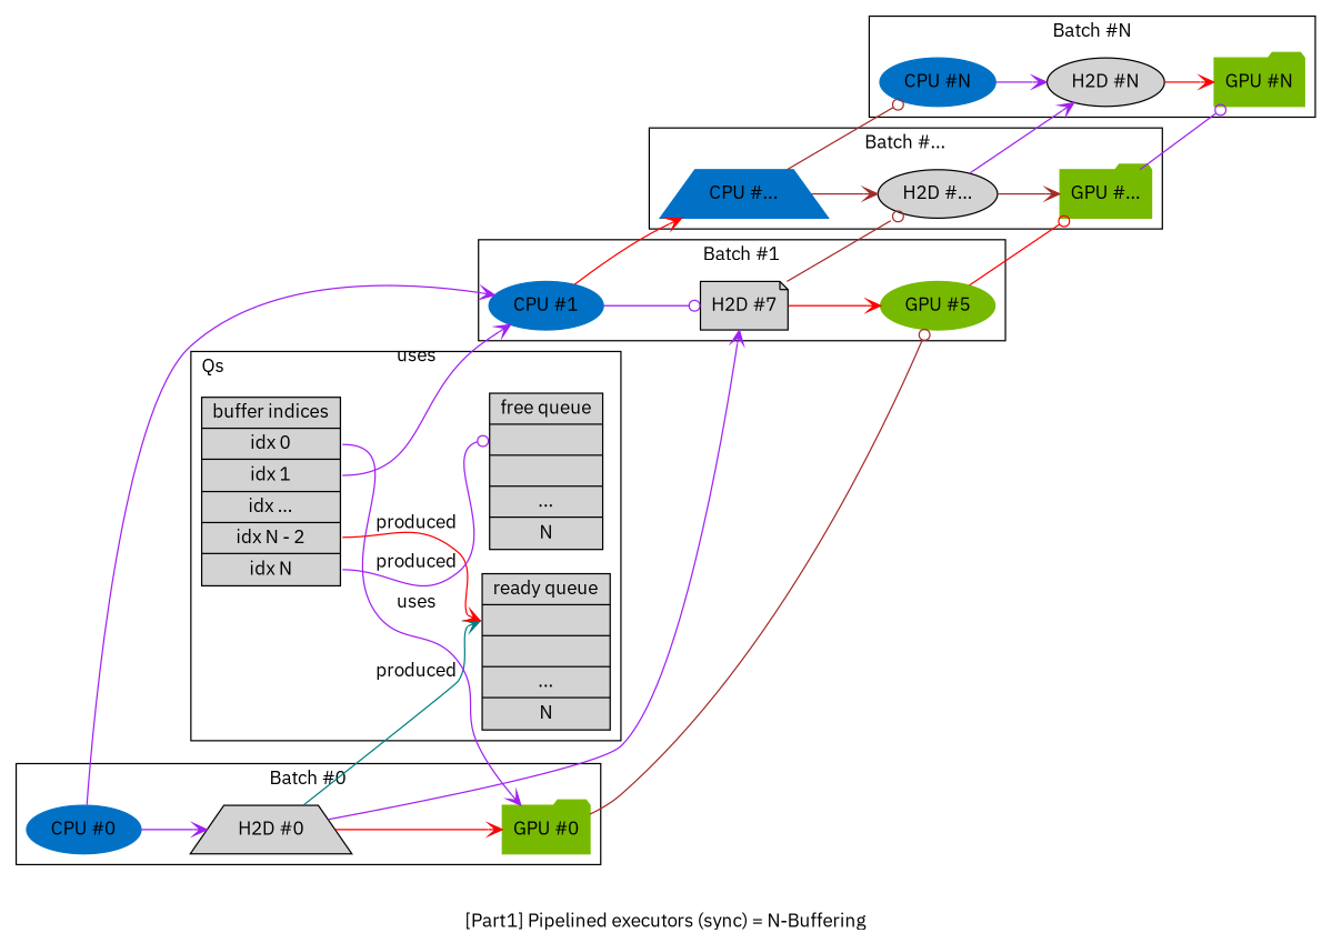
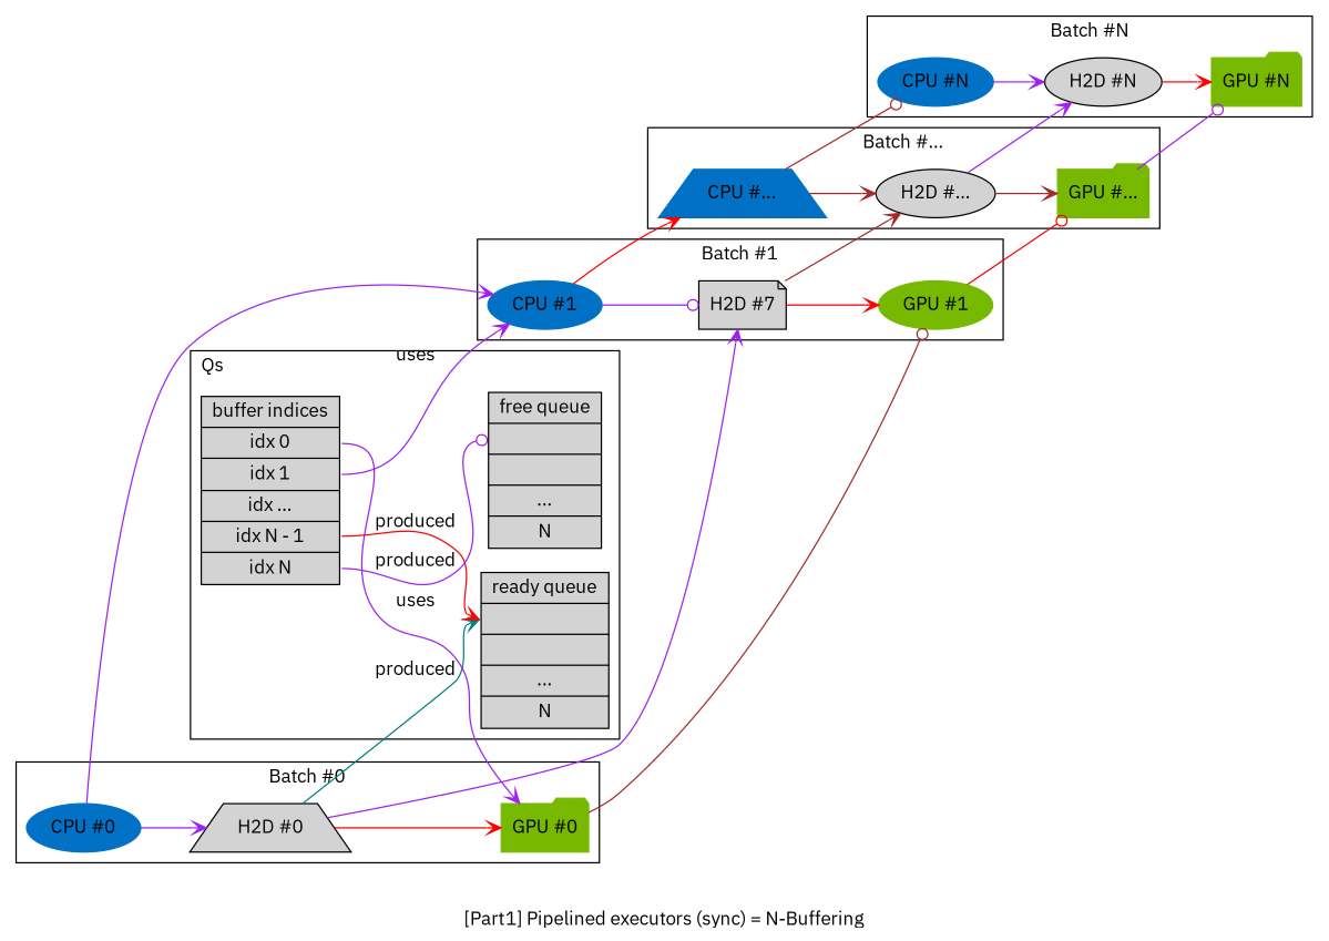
  digraph {
    fontname="IBM Plex Sans"
    label="[Part1] Pipelined executors (sync) = N-Buffering"
    rankdir=LR
    node [color="#0071c5" fontname="IBM Plex Sans" shape=ellipse style=filled]
    edge [arrowhead=vee color=purple fontname="IBM Plex Sans"]
    n1 [label="CPU #0"]
    n2 [color=black fillcolor=lightgrey label="H2D #0" shape=trapezium]
    n3 [color="#76b900" label="GPU #0" shape=folder]
    n4 [label="CPU #1"]
    n5 [color=black fillcolor=lightgrey label="H2D #7" shape=note]
-   n6 [color="#76b900" label="GPU #5"]
+   n6 [color="#76b900" label="GPU #1"]
    n7 [label="CPU #..." shape=trapezium]
    n8 [color=black fillcolor=lightgrey label="H2D #..."]
    n9 [color="#76b900" label="GPU #..." shape=folder]
    n10 [label="CPU #N"]
    n11 [color=black fillcolor=lightgrey label="H2D #N"]
    n12 [color="#76b900" label="GPU #N" shape=folder]
    n13 [label="ready queue | <rq0>  | <rq1>  | <rq_dot>  ...| <rq_N>  N" shape=record color=""]
-   n14 [label="buffer indices|<i0> idx 0 | <i1> idx 1 | <i_dot>  idx ...| <i_N_1> idx N - 2| <i_N> idx N" shape=record color=""]
+   n14 [label="buffer indices|<i0> idx 0 | <i1> idx 1 | <i_dot>  idx ...| <i_N_1> idx N - 1| <i_N> idx N" shape=record color=""]
    n15 [label="free queue | <fq0>  | <fq1>  | <fq_dot>  ...| <fq_N>  N" shape=record color=""]
    subgraph cluster_1 {
      label="Batch #0"
      n1
      n2
      n3
    }
    subgraph cluster_2 {
      label="Batch #1"
      n4
      n5
      n6
    }
    subgraph cluster_3 {
      label="Batch #..."
      n7
      n8
      n9
    }
    subgraph cluster_4 {
      label="Batch #N"
      n10
      n11
      n12
    }
    subgraph cluster_5 {
      label=Qs
      labeljust=l
      n13
      n14
      n15
    }
    n1 -> n2
    n1 -> n4
    n2 -> n3 [color=red]
    n2 -> n5
    n2 -> n13 [color=teal headport=rq0 label=produced labelcolor=blue]
    n3 -> n6 [arrowhead=odot color=brown]
    n4 -> n5 [arrowhead=odot]
    n4 -> n7 [color=red]
    n5 -> n6 [color=red]
-   n5 -> n8 [arrowhead=odot color=brown]
+   n5 -> n8 [color=brown]
    n6 -> n9 [arrowhead=odot color=red]
    n7 -> n8 [color=brown]
    n7 -> n10 [arrowhead=odot color=brown]
    n8 -> n9 [color=brown]
    n8 -> n11
    n9 -> n12 [arrowhead=odot]
    n10 -> n11
    n11 -> n12 [color=red]
    n14 -> n3 [label=uses labelcolor=red tailport=i0]
    n14 -> n4 [label=uses labelcolor=red tailport=i1]
    n14 -> n13 [color=red headport=rq0 label=produced labelcolor=red tailport=i_N_1]
    n14 -> n15 [arrowhead=odot headport=fq0 label=produced labelcolor=red tailport=i_N]
  }
